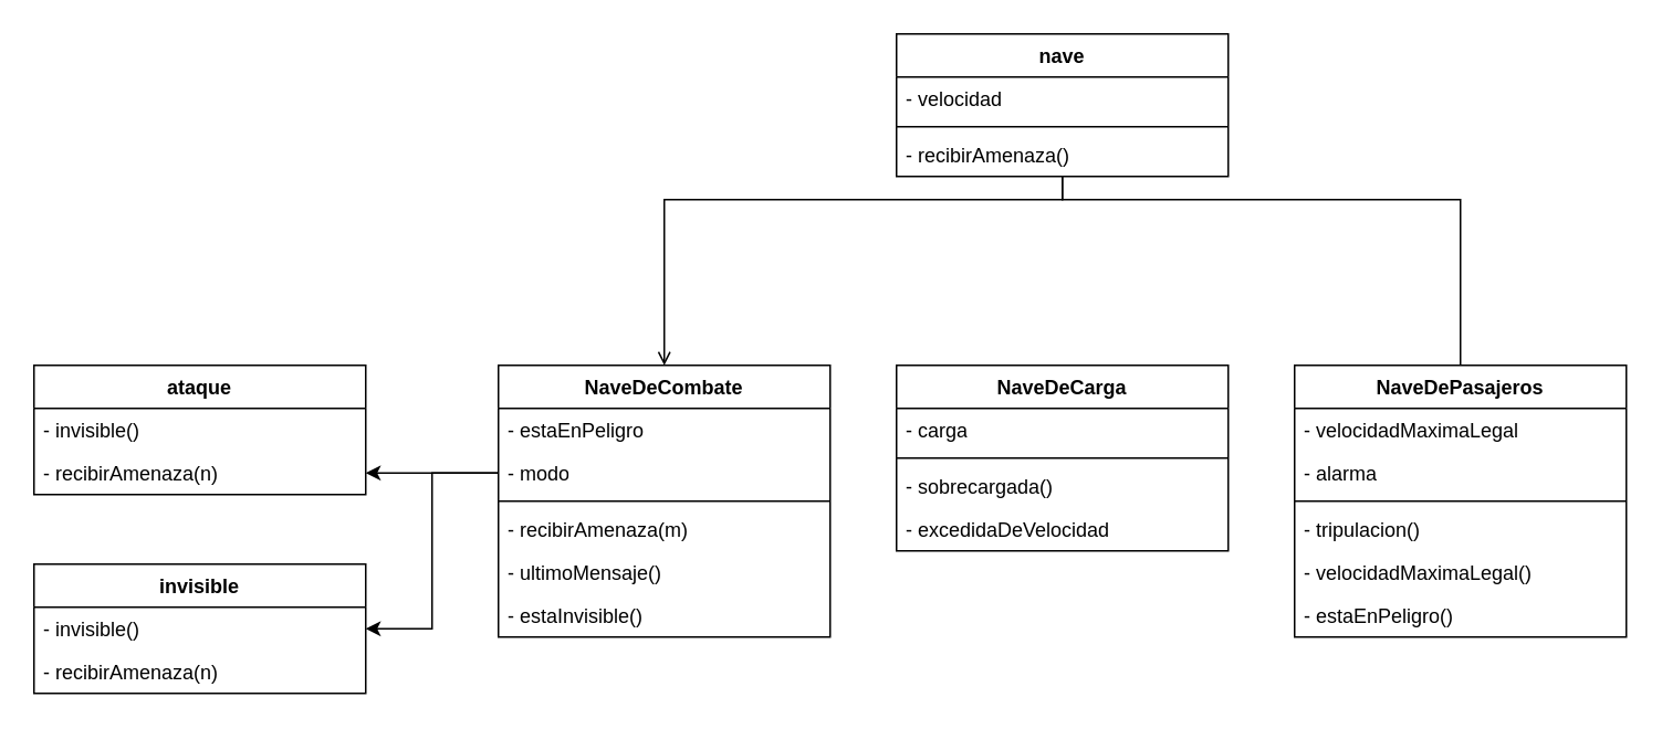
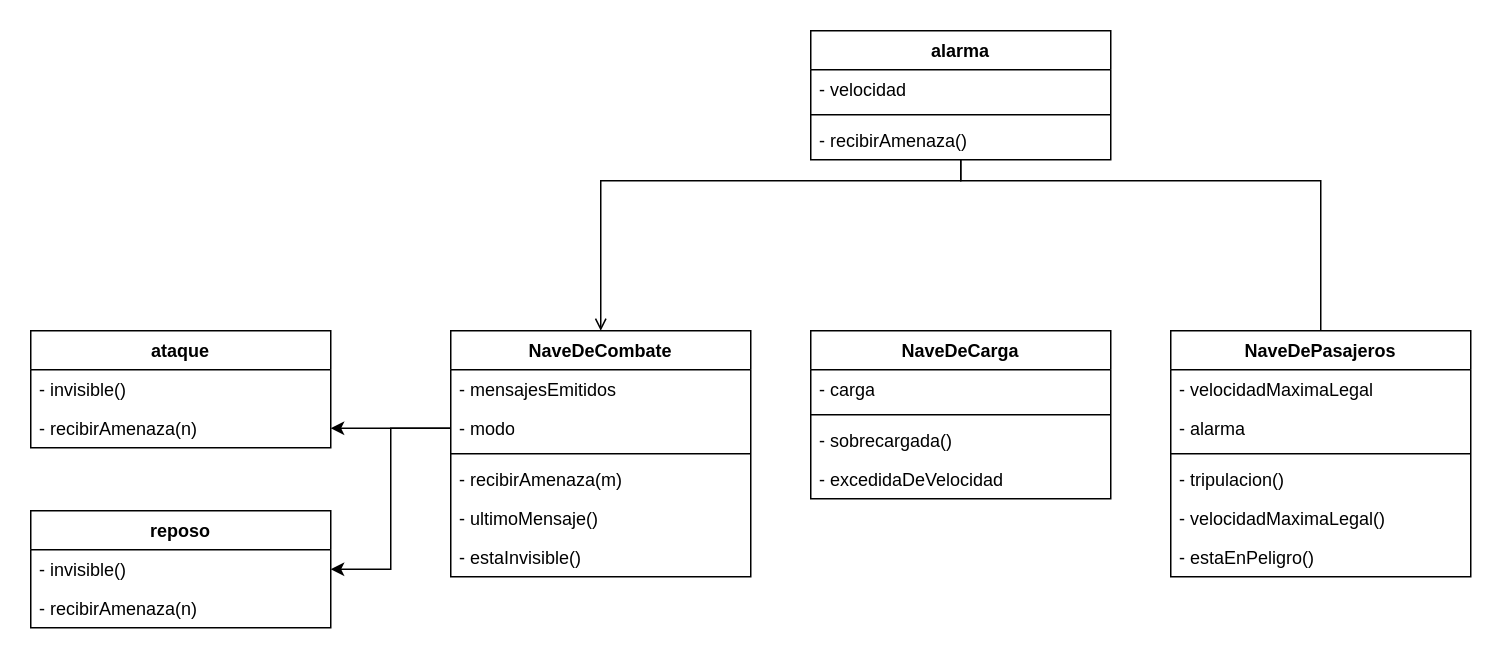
  <mxCell id="0" />
  <mxCell id="1" parent="0" />
  <mxCell id="2" value="NaveDeCarga" style="swimlane;fontStyle=1;align=center;verticalAlign=top;childLayout=stackLayout;horizontal=1;startSize=26;horizontalStack=0;resizeParent=1;resizeParentMax=0;resizeLast=0;collapsible=1;marginBottom=0;whiteSpace=wrap;html=1;" vertex="1" parent="1"><mxGeometry x="540" y="220" width="200" height="112" as="geometry" /></mxCell>
  <mxCell id="3" value="- carga" style="text;strokeColor=none;fillColor=none;align=left;verticalAlign=top;spacingLeft=4;spacingRight=4;overflow=hidden;rotatable=0;points=[[0,0.5],[1,0.5]];portConstraint=eastwest;whiteSpace=wrap;html=1;" vertex="1" parent="2"><mxGeometry y="26" width="200" height="26" as="geometry" /></mxCell>
  <mxCell id="4" value="" style="line;strokeWidth=1;fillColor=none;align=left;verticalAlign=middle;spacingTop=-1;spacingLeft=3;spacingRight=3;rotatable=0;labelPosition=right;points=[];portConstraint=eastwest;strokeColor=inherit;" vertex="1" parent="2"><mxGeometry y="52" width="200" height="8" as="geometry" /></mxCell>
  <mxCell id="5" value="- sobrecargada()" style="text;strokeColor=none;fillColor=none;align=left;verticalAlign=top;spacingLeft=4;spacingRight=4;overflow=hidden;rotatable=0;points=[[0,0.5],[1,0.5]];portConstraint=eastwest;whiteSpace=wrap;html=1;" vertex="1" parent="2"><mxGeometry y="60" width="200" height="26" as="geometry" /></mxCell>
  <mxCell id="6" value="- excedidaDeVelocidad" style="text;strokeColor=none;fillColor=none;align=left;verticalAlign=top;spacingLeft=4;spacingRight=4;overflow=hidden;rotatable=0;points=[[0,0.5],[1,0.5]];portConstraint=eastwest;whiteSpace=wrap;html=1;" vertex="1" parent="2"><mxGeometry y="86" width="200" height="26" as="geometry" /></mxCell>
  <mxCell id="7" value="NaveDePasajeros" style="swimlane;fontStyle=1;align=center;verticalAlign=top;childLayout=stackLayout;horizontal=1;startSize=26;horizontalStack=0;resizeParent=1;resizeParentMax=0;resizeLast=0;collapsible=1;marginBottom=0;whiteSpace=wrap;html=1;" vertex="1" parent="1"><mxGeometry x="780" y="220" width="200" height="164" as="geometry" /></mxCell>
  <mxCell id="8" value="- velocidadMaximaLegal" style="text;strokeColor=none;fillColor=none;align=left;verticalAlign=top;spacingLeft=4;spacingRight=4;overflow=hidden;rotatable=0;points=[[0,0.5],[1,0.5]];portConstraint=eastwest;whiteSpace=wrap;html=1;" vertex="1" parent="7"><mxGeometry y="26" width="200" height="26" as="geometry" /></mxCell>
  <mxCell id="9" value="- alarma" style="text;strokeColor=none;fillColor=none;align=left;verticalAlign=top;spacingLeft=4;spacingRight=4;overflow=hidden;rotatable=0;points=[[0,0.5],[1,0.5]];portConstraint=eastwest;whiteSpace=wrap;html=1;" vertex="1" parent="7"><mxGeometry y="52" width="200" height="26" as="geometry" /></mxCell>
  <mxCell id="10" value="" style="line;strokeWidth=1;fillColor=none;align=left;verticalAlign=middle;spacingTop=-1;spacingLeft=3;spacingRight=3;rotatable=0;labelPosition=right;points=[];portConstraint=eastwest;strokeColor=inherit;" vertex="1" parent="7"><mxGeometry y="78" width="200" height="8" as="geometry" /></mxCell>
  <mxCell id="11" value="- tripulacion()" style="text;strokeColor=none;fillColor=none;align=left;verticalAlign=top;spacingLeft=4;spacingRight=4;overflow=hidden;rotatable=0;points=[[0,0.5],[1,0.5]];portConstraint=eastwest;whiteSpace=wrap;html=1;" vertex="1" parent="7"><mxGeometry y="86" width="200" height="26" as="geometry" /></mxCell>
  <mxCell id="12" value="- velocidadMaximaLegal()" style="text;strokeColor=none;fillColor=none;align=left;verticalAlign=top;spacingLeft=4;spacingRight=4;overflow=hidden;rotatable=0;points=[[0,0.5],[1,0.5]];portConstraint=eastwest;whiteSpace=wrap;html=1;" vertex="1" parent="7"><mxGeometry y="112" width="200" height="26" as="geometry" /></mxCell>
  <mxCell id="13" value="- estaEnPeligro()" style="text;strokeColor=none;fillColor=none;align=left;verticalAlign=top;spacingLeft=4;spacingRight=4;overflow=hidden;rotatable=0;points=[[0,0.5],[1,0.5]];portConstraint=eastwest;whiteSpace=wrap;html=1;" vertex="1" parent="7"><mxGeometry y="138" width="200" height="26" as="geometry" /></mxCell>
  <mxCell id="14" value="NaveDeCombate" style="swimlane;fontStyle=1;align=center;verticalAlign=top;childLayout=stackLayout;horizontal=1;startSize=26;horizontalStack=0;resizeParent=1;resizeParentMax=0;resizeLast=0;collapsible=1;marginBottom=0;whiteSpace=wrap;html=1;" vertex="1" parent="1"><mxGeometry x="300" y="220" width="200" height="164" as="geometry" /></mxCell>
- <mxCell id="15" value="- estaEnPeligro" style="text;strokeColor=none;fillColor=none;align=left;verticalAlign=top;spacingLeft=4;spacingRight=4;overflow=hidden;rotatable=0;points=[[0,0.5],[1,0.5]];portConstraint=eastwest;whiteSpace=wrap;html=1;" vertex="1" parent="14"><mxGeometry y="26" width="200" height="26" as="geometry" /></mxCell>
+ <mxCell id="15" value="- mensajesEmitidos" style="text;strokeColor=none;fillColor=none;align=left;verticalAlign=top;spacingLeft=4;spacingRight=4;overflow=hidden;rotatable=0;points=[[0,0.5],[1,0.5]];portConstraint=eastwest;whiteSpace=wrap;html=1;" vertex="1" parent="14"><mxGeometry y="26" width="200" height="26" as="geometry" /></mxCell>
  <mxCell id="16" value="- modo" style="text;strokeColor=none;fillColor=none;align=left;verticalAlign=top;spacingLeft=4;spacingRight=4;overflow=hidden;rotatable=0;points=[[0,0.5],[1,0.5]];portConstraint=eastwest;whiteSpace=wrap;html=1;" vertex="1" parent="14"><mxGeometry y="52" width="200" height="26" as="geometry" /></mxCell>
  <mxCell id="17" value="" style="line;strokeWidth=1;fillColor=none;align=left;verticalAlign=middle;spacingTop=-1;spacingLeft=3;spacingRight=3;rotatable=0;labelPosition=right;points=[];portConstraint=eastwest;strokeColor=inherit;" vertex="1" parent="14"><mxGeometry y="78" width="200" height="8" as="geometry" /></mxCell>
  <mxCell id="18" value="- recibirAmenaza(m)" style="text;strokeColor=none;fillColor=none;align=left;verticalAlign=top;spacingLeft=4;spacingRight=4;overflow=hidden;rotatable=0;points=[[0,0.5],[1,0.5]];portConstraint=eastwest;whiteSpace=wrap;html=1;" vertex="1" parent="14"><mxGeometry y="86" width="200" height="26" as="geometry" /></mxCell>
  <mxCell id="19" value="- ultimoMensaje()" style="text;strokeColor=none;fillColor=none;align=left;verticalAlign=top;spacingLeft=4;spacingRight=4;overflow=hidden;rotatable=0;points=[[0,0.5],[1,0.5]];portConstraint=eastwest;whiteSpace=wrap;html=1;" vertex="1" parent="14"><mxGeometry y="112" width="200" height="26" as="geometry" /></mxCell>
  <mxCell id="20" value="- estaInvisible()" style="text;strokeColor=none;fillColor=none;align=left;verticalAlign=top;spacingLeft=4;spacingRight=4;overflow=hidden;rotatable=0;points=[[0,0.5],[1,0.5]];portConstraint=eastwest;whiteSpace=wrap;html=1;" vertex="1" parent="14"><mxGeometry y="138" width="200" height="26" as="geometry" /></mxCell>
- <mxCell id="21" value="invisible" style="swimlane;fontStyle=1;align=center;verticalAlign=top;childLayout=stackLayout;horizontal=1;startSize=26;horizontalStack=0;resizeParent=1;resizeParentMax=0;resizeLast=0;collapsible=1;marginBottom=0;whiteSpace=wrap;html=1;" vertex="1" parent="1"><mxGeometry x="20" y="340" width="200" height="78" as="geometry" /></mxCell>
+ <mxCell id="21" value="reposo" style="swimlane;fontStyle=1;align=center;verticalAlign=top;childLayout=stackLayout;horizontal=1;startSize=26;horizontalStack=0;resizeParent=1;resizeParentMax=0;resizeLast=0;collapsible=1;marginBottom=0;whiteSpace=wrap;html=1;" vertex="1" parent="1"><mxGeometry x="20" y="340" width="200" height="78" as="geometry" /></mxCell>
  <mxCell id="22" value="- invisible()" style="text;strokeColor=none;fillColor=none;align=left;verticalAlign=top;spacingLeft=4;spacingRight=4;overflow=hidden;rotatable=0;points=[[0,0.5],[1,0.5]];portConstraint=eastwest;whiteSpace=wrap;html=1;" vertex="1" parent="21"><mxGeometry y="26" width="200" height="26" as="geometry" /></mxCell>
  <mxCell id="23" value="- recibirAmenaza(n)" style="text;strokeColor=none;fillColor=none;align=left;verticalAlign=top;spacingLeft=4;spacingRight=4;overflow=hidden;rotatable=0;points=[[0,0.5],[1,0.5]];portConstraint=eastwest;whiteSpace=wrap;html=1;" vertex="1" parent="21"><mxGeometry y="52" width="200" height="26" as="geometry" /></mxCell>
  <mxCell id="24" value="ataque" style="swimlane;fontStyle=1;align=center;verticalAlign=top;childLayout=stackLayout;horizontal=1;startSize=26;horizontalStack=0;resizeParent=1;resizeParentMax=0;resizeLast=0;collapsible=1;marginBottom=0;whiteSpace=wrap;html=1;" vertex="1" parent="1"><mxGeometry x="20" y="220" width="200" height="78" as="geometry" /></mxCell>
  <mxCell id="25" value="- invisible()" style="text;strokeColor=none;fillColor=none;align=left;verticalAlign=top;spacingLeft=4;spacingRight=4;overflow=hidden;rotatable=0;points=[[0,0.5],[1,0.5]];portConstraint=eastwest;whiteSpace=wrap;html=1;" vertex="1" parent="24"><mxGeometry y="26" width="200" height="26" as="geometry" /></mxCell>
  <mxCell id="26" value="- recibirAmenaza(n)" style="text;strokeColor=none;fillColor=none;align=left;verticalAlign=top;spacingLeft=4;spacingRight=4;overflow=hidden;rotatable=0;points=[[0,0.5],[1,0.5]];portConstraint=eastwest;whiteSpace=wrap;html=1;" vertex="1" parent="24"><mxGeometry y="52" width="200" height="26" as="geometry" /></mxCell>
  <mxCell id="27" style="edgeStyle=orthogonalEdgeStyle;rounded=0;orthogonalLoop=1;jettySize=auto;html=1;entryX=0.5;entryY=0;entryDx=0;entryDy=0;endArrow=open;" edge="1" parent="1" source="29" target="14"><mxGeometry relative="1" as="geometry"><mxPoint x="540" y="210" as="targetPoint" /><Array as="points"><mxPoint x="640" y="120" /><mxPoint x="400" y="120" /></Array></mxGeometry></mxCell>
  <mxCell id="28" style="edgeStyle=orthogonalEdgeStyle;rounded=0;orthogonalLoop=1;jettySize=auto;html=1;entryX=0.5;entryY=0;entryDx=0;entryDy=0;endArrow=none;" edge="1" parent="1" source="29" target="7"><mxGeometry relative="1" as="geometry"><Array as="points"><mxPoint x="640" y="120" /><mxPoint x="880" y="120" /></Array></mxGeometry></mxCell>
- <mxCell id="29" value="nave" style="swimlane;fontStyle=1;align=center;verticalAlign=top;childLayout=stackLayout;horizontal=1;startSize=26;horizontalStack=0;resizeParent=1;resizeParentMax=0;resizeLast=0;collapsible=1;marginBottom=0;whiteSpace=wrap;html=1;" vertex="1" parent="1"><mxGeometry x="540" y="20" width="200" height="86" as="geometry" /></mxCell>
+ <mxCell id="29" value="alarma" style="swimlane;fontStyle=1;align=center;verticalAlign=top;childLayout=stackLayout;horizontal=1;startSize=26;horizontalStack=0;resizeParent=1;resizeParentMax=0;resizeLast=0;collapsible=1;marginBottom=0;whiteSpace=wrap;html=1;" vertex="1" parent="1"><mxGeometry x="540" y="20" width="200" height="86" as="geometry" /></mxCell>
  <mxCell id="30" value="- velocidad" style="text;strokeColor=none;fillColor=none;align=left;verticalAlign=top;spacingLeft=4;spacingRight=4;overflow=hidden;rotatable=0;points=[[0,0.5],[1,0.5]];portConstraint=eastwest;whiteSpace=wrap;html=1;" vertex="1" parent="29"><mxGeometry y="26" width="200" height="26" as="geometry" /></mxCell>
  <mxCell id="31" value="" style="line;strokeWidth=1;fillColor=none;align=left;verticalAlign=middle;spacingTop=-1;spacingLeft=3;spacingRight=3;rotatable=0;labelPosition=right;points=[];portConstraint=eastwest;strokeColor=inherit;" vertex="1" parent="29"><mxGeometry y="52" width="200" height="8" as="geometry" /></mxCell>
  <mxCell id="32" value="- recibirAmenaza()" style="text;strokeColor=none;fillColor=none;align=left;verticalAlign=top;spacingLeft=4;spacingRight=4;overflow=hidden;rotatable=0;points=[[0,0.5],[1,0.5]];portConstraint=eastwest;whiteSpace=wrap;html=1;" vertex="1" parent="29"><mxGeometry y="60" width="200" height="26" as="geometry" /></mxCell>
  <mxCell id="33" style="edgeStyle=orthogonalEdgeStyle;rounded=0;orthogonalLoop=1;jettySize=auto;html=1;entryX=1;entryY=0.5;entryDx=0;entryDy=0;" edge="1" parent="1" source="16" target="26"><mxGeometry relative="1" as="geometry" /></mxCell>
  <mxCell id="34" style="edgeStyle=orthogonalEdgeStyle;rounded=0;orthogonalLoop=1;jettySize=auto;html=1;entryX=1;entryY=0.5;entryDx=0;entryDy=0;" edge="1" parent="1" source="16" target="22"><mxGeometry relative="1" as="geometry" /></mxCell>
